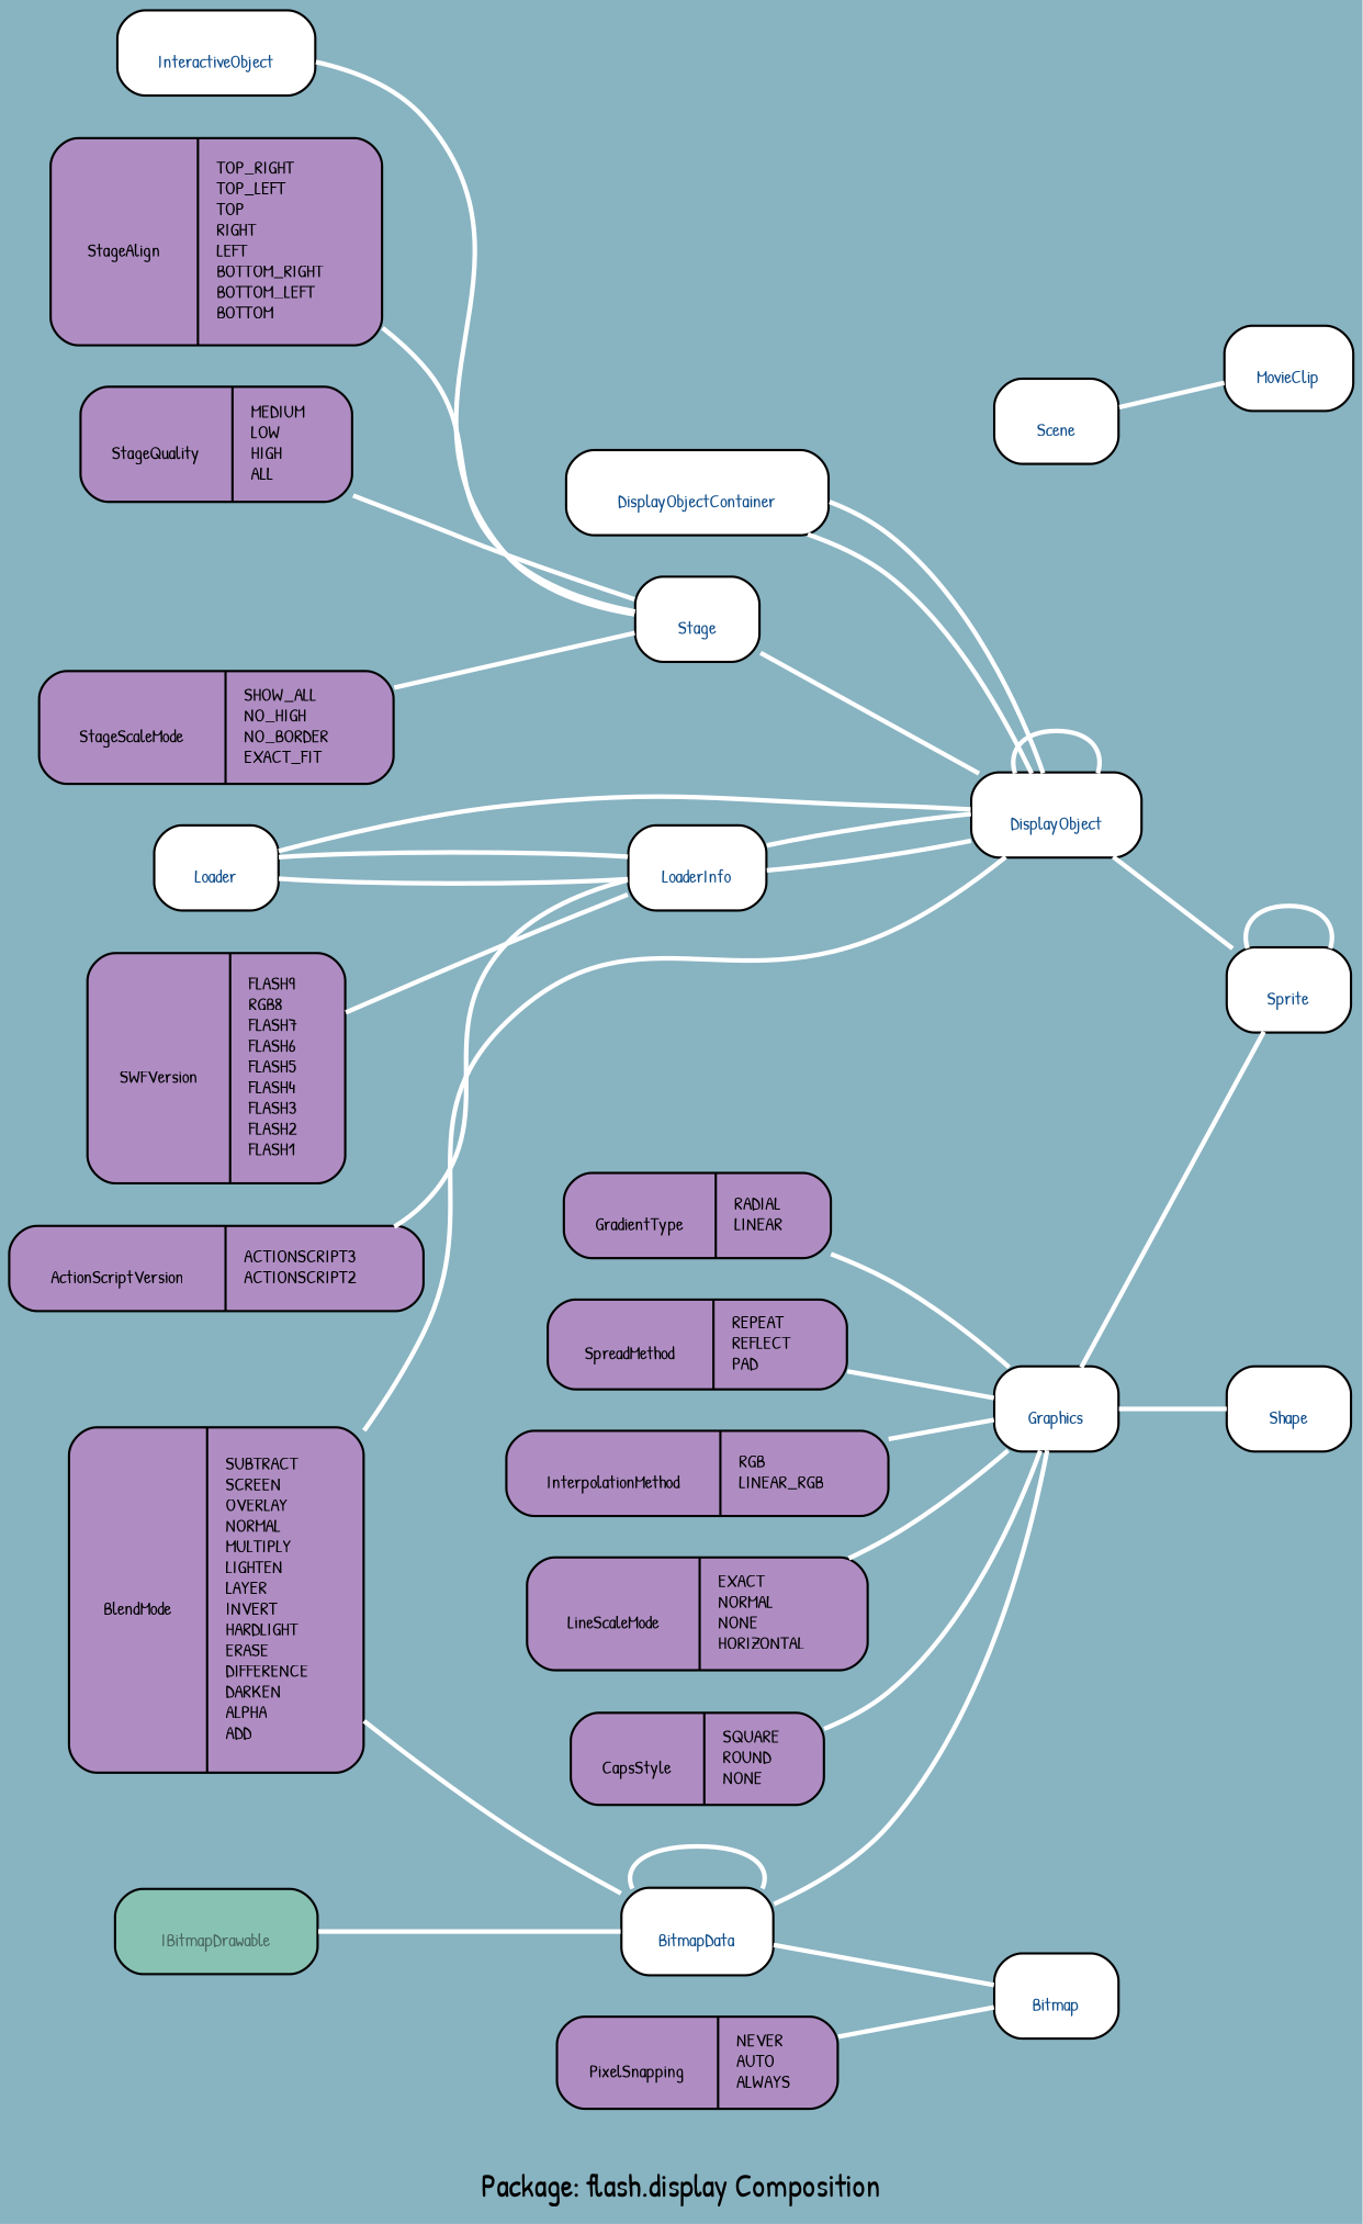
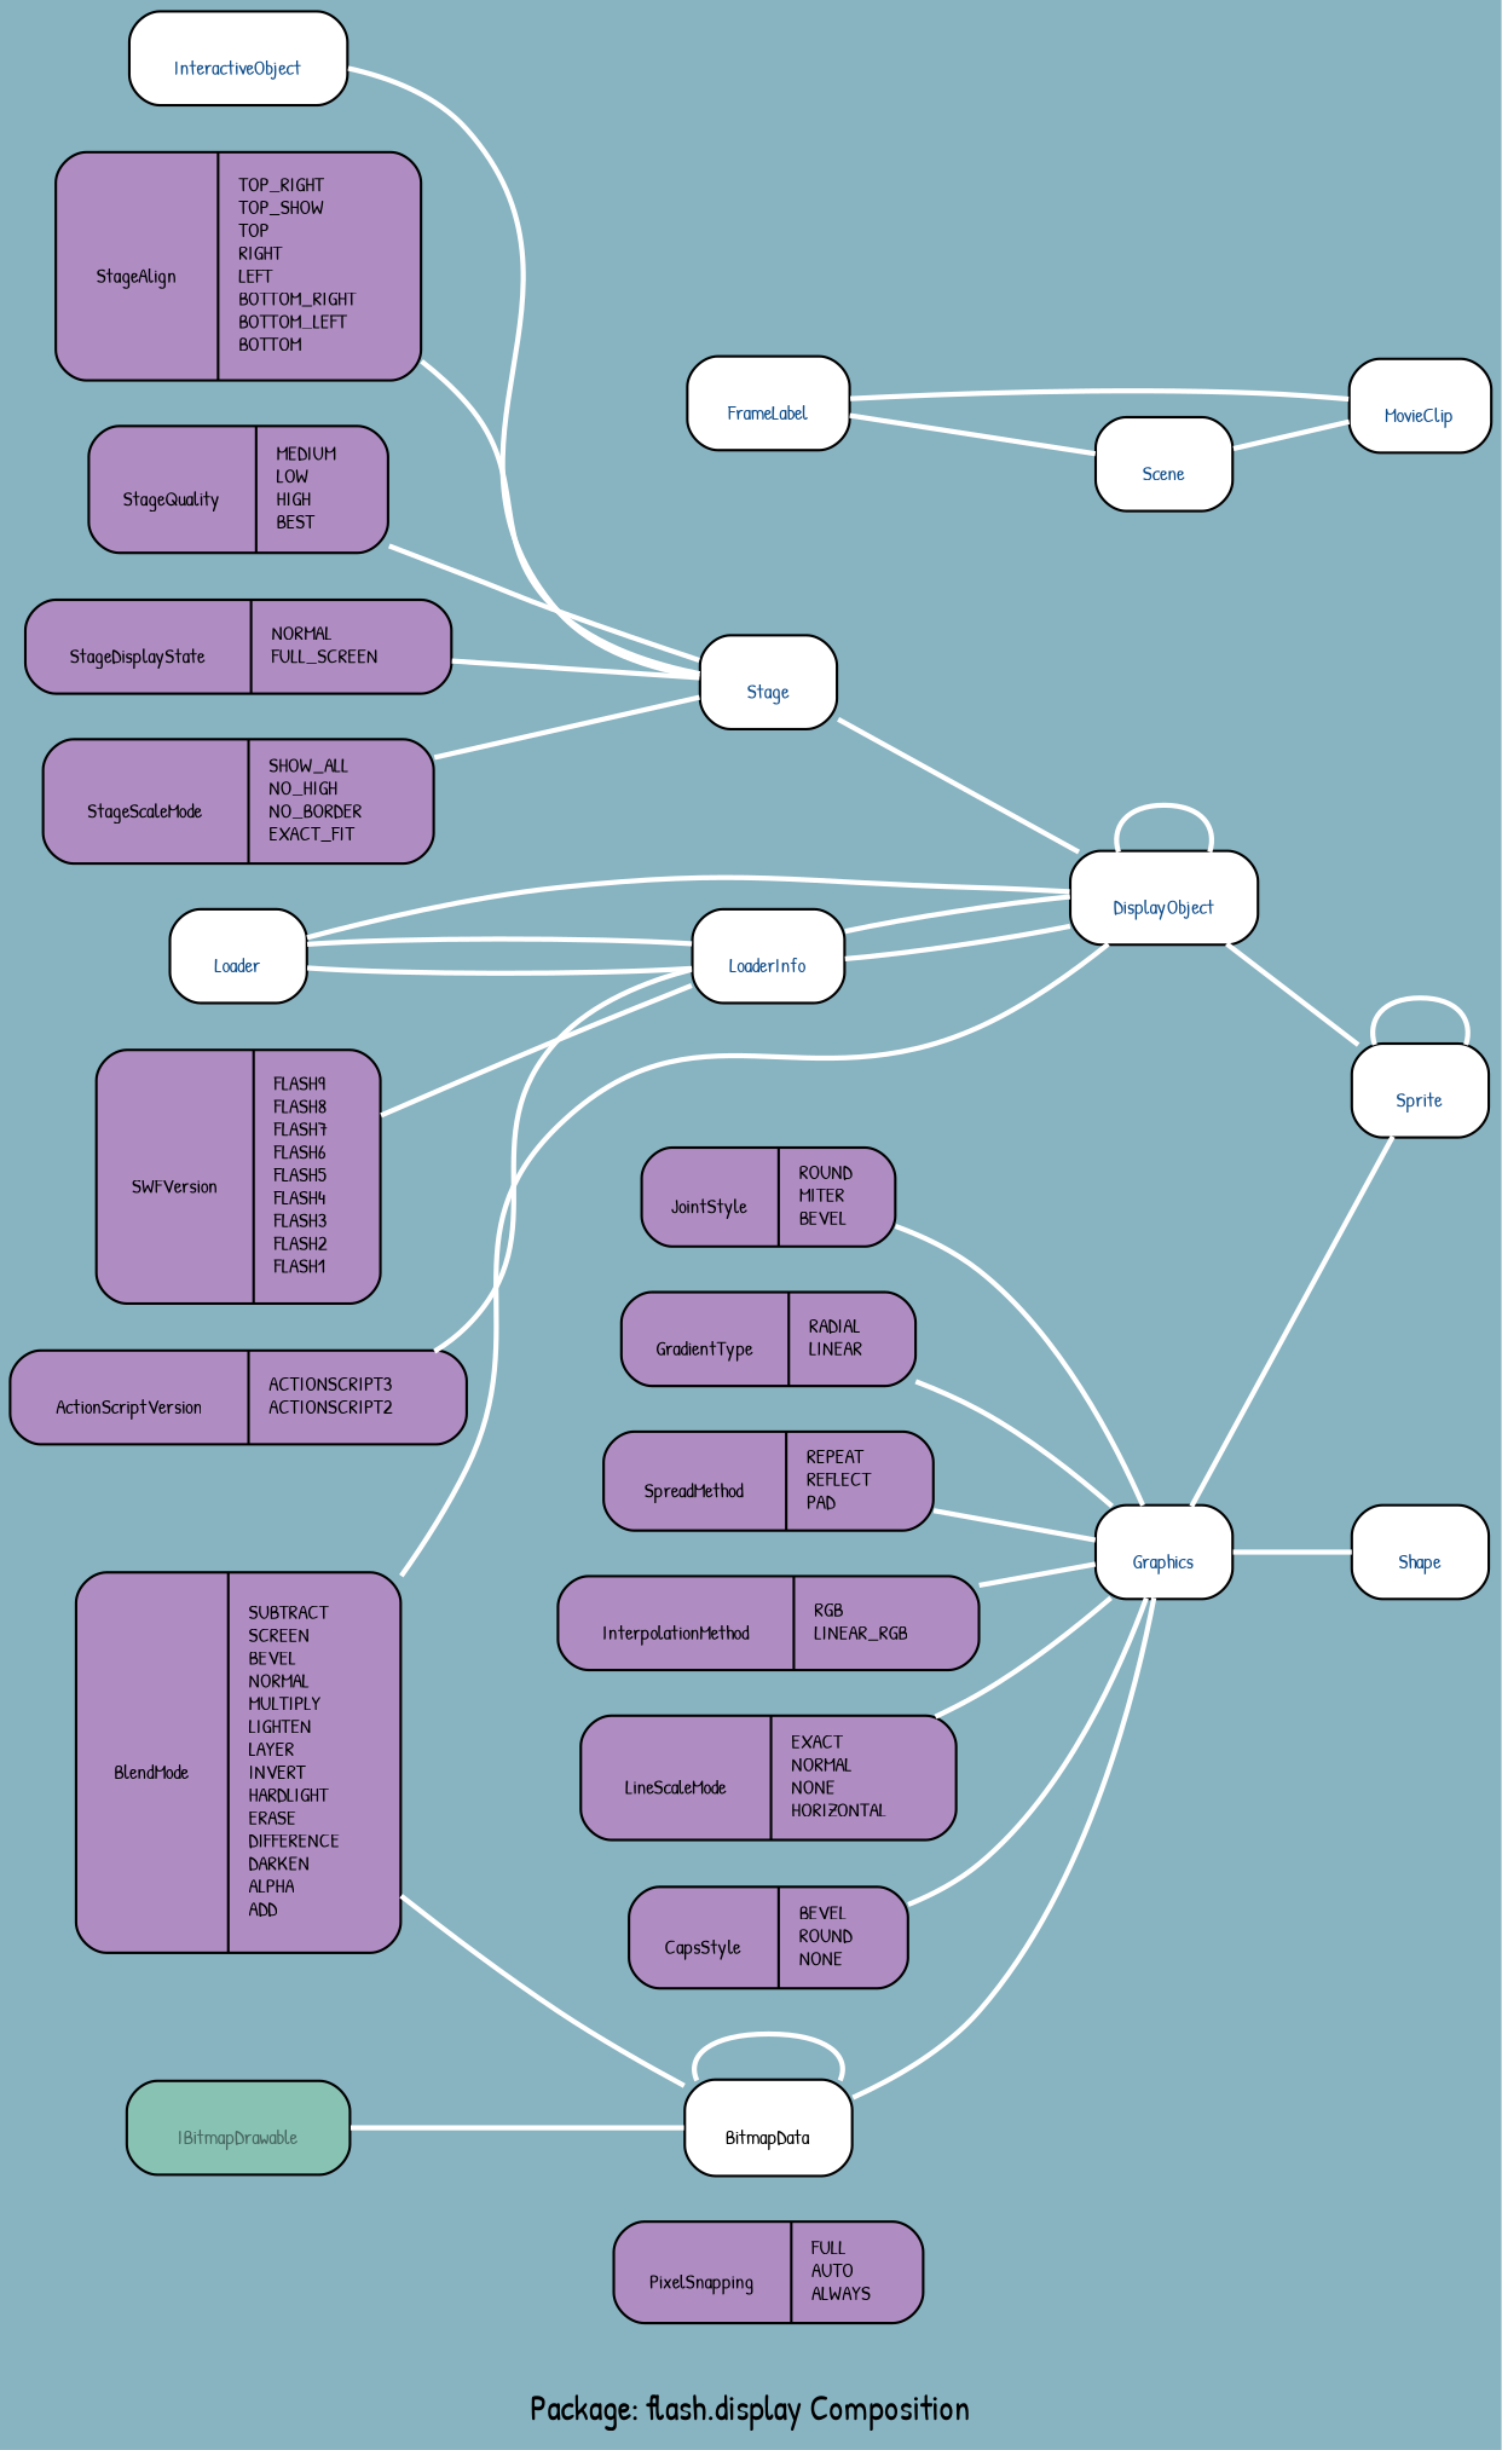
  digraph {
    bgcolor="#88B3C1"
    fontcolor=black
    fontname="Patrick Hand"
    fontsize=14
    label="Package: flash.display Composition"
    rankdir=RL
    smoothing=avg_dist
    node [color=black fillcolor=white fontcolor="#104E8B" fontname="Patrick Hand" fontsize=8 shape=record style="rounded,filled"]
    edge [arrowhead=none arrowsize=1 arrowtail=diamond color=white fontcolor=black fontname="Patrick Hand" fontsize=8 style=bold]
    n1 [fillcolor="#88c2b3" fontcolor="#496962" height=0.50 label="{\nIBitmapDrawable}" width=1.22]
    n2 [height=0.50 label="{\nDisplayObject}" width=1.03]
-   n3 [fillcolor="#af8dc3" fontcolor=black height=2.06 label="{\nBlendMode|SUBTRACT\lSCREEN\lOVERLAY\lNORMAL\lMULTIPLY\lLIGHTEN\lLAYER\lINVERT\lHARDLIGHT\lERASE\lDIFFERENCE\lDARKEN\lALPHA\lADD\l}" width=1.78]
+   n3 [fillcolor="#af8dc3" fontcolor=black height=2.06 label="{\nBlendMode|SUBTRACT\lSCREEN\lBEVEL\lNORMAL\lMULTIPLY\lLIGHTEN\lLAYER\lINVERT\lHARDLIGHT\lERASE\lDIFFERENCE\lDARKEN\lALPHA\lADD\l}" width=1.78]
    n4 [height=0.50 label="{\nLoaderInfo}" width=0.83]
-   n5 [height=0.50 label="{\nDisplayObjectContainer}" width=1.58]
    n6 [height=0.50 label="{\nStage}" width=0.75]
-   n7 [fillcolor="#af8dc3" fontcolor=black height=1.36 label="{\nSWFVersion|FLASH9\lRGB8\lFLASH7\lFLASH6\lFLASH5\lFLASH4\lFLASH3\lFLASH2\lFLASH1\l}" width=1.56]
+   n7 [fillcolor="#af8dc3" fontcolor=black height=1.36 label="{\nSWFVersion|FLASH9\lFLASH8\lFLASH7\lFLASH6\lFLASH5\lFLASH4\lFLASH3\lFLASH2\lFLASH1\l}" width=1.56]
    n8 [fillcolor="#af8dc3" fontcolor=black height=0.50 label="{\nActionScriptVersion|ACTIONSCRIPT3\lACTIONSCRIPT2\l}" width=2.50]
    n9 [height=0.50 label="{\nLoader}" width=0.75]
    n10 [height=0.50 label="{\nInteractiveObject}" width=1.19]
-   n11 [fillcolor="#af8dc3" fontcolor=black height=1.22 label="{\nStageAlign|TOP_RIGHT\lTOP_LEFT\lTOP\lRIGHT\lLEFT\lBOTTOM_RIGHT\lBOTTOM_LEFT\lBOTTOM\l}" width=2.00]
-   n12 [fillcolor="#af8dc3" fontcolor=black height=0.67 label="{\nStageQuality|MEDIUM\lLOW\lHIGH\lALL\l}" width=1.64]
+   n11 [fillcolor="#af8dc3" fontcolor=black height=1.22 label="{\nStageAlign|TOP_RIGHT\lTOP_SHOW\lTOP\lRIGHT\lLEFT\lBOTTOM_RIGHT\lBOTTOM_LEFT\lBOTTOM\l}" width=2.00]
+   n12 [fillcolor="#af8dc3" fontcolor=black height=0.67 label="{\nStageQuality|MEDIUM\lLOW\lHIGH\lBEST\l}" width=1.64]
+   n13 [fillcolor="#af8dc3" fontcolor=black height=0.50 label="{\nStageDisplayState|NORMAL\lFULL_SCREEN\l}" width=2.33]
    n14 [fillcolor="#af8dc3" fontcolor=black height=0.67 label="{\nStageScaleMode|SHOW_ALL\lNO_HIGH\lNO_BORDER\lEXACT_FIT\l}" width=2.14]
    n15 [height=0.50 label="{\nSprite}" width=0.75]
    n16 [height=0.50 label="{\nGraphics}" width=0.75]
-   n17 [height=0.50 label="{\nBitmapData}" width=0.92]
+   n17 [fontcolor=black height=0.50 label="{\nBitmapData}" width=0.92]
    n18 [fillcolor="#af8dc3" fontcolor=black height=0.50 label="{\nGradientType|RADIAL\lLINEAR\l}" width=1.61]
    n19 [fillcolor="#af8dc3" fontcolor=black height=0.53 label="{\nSpreadMethod|REPEAT\lREFLECT\lPAD\l}" width=1.81]
    n20 [fillcolor="#af8dc3" fontcolor=black height=0.50 label="{\nInterpolationMethod|RGB\lLINEAR_RGB\l}" width=2.31]
    n21 [fillcolor="#af8dc3" fontcolor=black height=0.67 label="{\nLineScaleMode|EXACT\lNORMAL\lNONE\lHORIZONTAL\l}" width=2.06]
-   n22 [fillcolor="#af8dc3" fontcolor=black height=0.53 label="{\nCapsStyle|SQUARE\lROUND\lNONE\l}" width=1.53]
+   n22 [fillcolor="#af8dc3" fontcolor=black height=0.53 label="{\nCapsStyle|BEVEL\lROUND\lNONE\l}" width=1.53]
+   n23 [fillcolor="#af8dc3" fontcolor=black height=0.53 label="{\nJointStyle|ROUND\lMITER\lBEVEL\l}" width=1.39]
+   n24 [height=0.50 label="{\nFrameLabel}" width=0.89]
    n25 [height=0.50 label="{\nScene}" width=0.75]
    n26 [height=0.50 label="{\nShape}" width=0.75]
-   n27 [height=0.50 label="{\nBitmap}" width=0.75]
-   n28 [fillcolor="#af8dc3" fontcolor=black height=0.53 label="{\nPixelSnapping|NEVER\lAUTO\lALWAYS\l}" width=1.69]
+   n28 [fillcolor="#af8dc3" fontcolor=black height=0.53 label="{\nPixelSnapping|FULL\lAUTO\lALWAYS\l}" width=1.69]
    n29 [height=0.50 label="{\nMovieClip}" width=0.78]
    n2 -> n2
    n2 -> n3
    n2 -> n4
-   n2 -> n5
    n2 -> n6
    n4 -> n2
    n4 -> n7
    n4 -> n8
    n4 -> n9
-   n5 -> n2
    n6 -> n10
    n6 -> n11
    n6 -> n12
+   n6 -> n13
    n6 -> n14
    n9 -> n2
    n9 -> n4
    n15 -> n2
    n15 -> n15
    n15 -> n16
    n16 -> n17
    n16 -> n18
    n16 -> n19
    n16 -> n20
    n16 -> n21
    n16 -> n22
+   n16 -> n23
    n17 -> n1
    n17 -> n3
    n17 -> n17
+   n25 -> n24
    n26 -> n16
-   n27 -> n17
-   n27 -> n28
+   n29 -> n24
    n29 -> n25
  }
